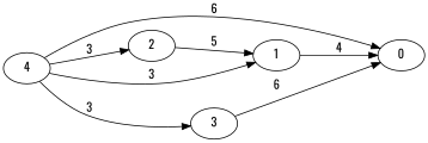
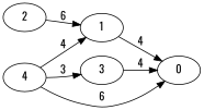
  digraph {
    fontname=Oswald
    rankdir=LR
    ranksep=equally
    node [fontname=Oswald]
    edge [fontname=Oswald]
    1
    0
    2
    3
    4
    subgraph sub_1 {
      rank=same
      1
    }
    subgraph sub_2 {
      rank=same
      0
    }
    subgraph sub_3 {
      rank=same
    }
    subgraph sub_4 {
      rank=same
      2
    }
    subgraph sub_5 {
      rank=same
    }
    subgraph sub_6 {
      rank=same
      3
    }
    subgraph sub_7 {
      rank=same
    }
    subgraph sub_8 {
      rank=same
      4
    }
    subgraph sub_9 {
      rank=same
    }
    1 -> 0 [label=4]
-   2 -> 1 [label=5]
-   3 -> 0 [label=6]
-   4 -> 1 [label=3]
+   2 -> 1 [label=6]
+   3 -> 0 [label=4]
+   4 -> 1 [label=4]
    4 -> 0 [label=6]
-   4 -> 2 [label=3]
    4 -> 3 [label=3]
  }
